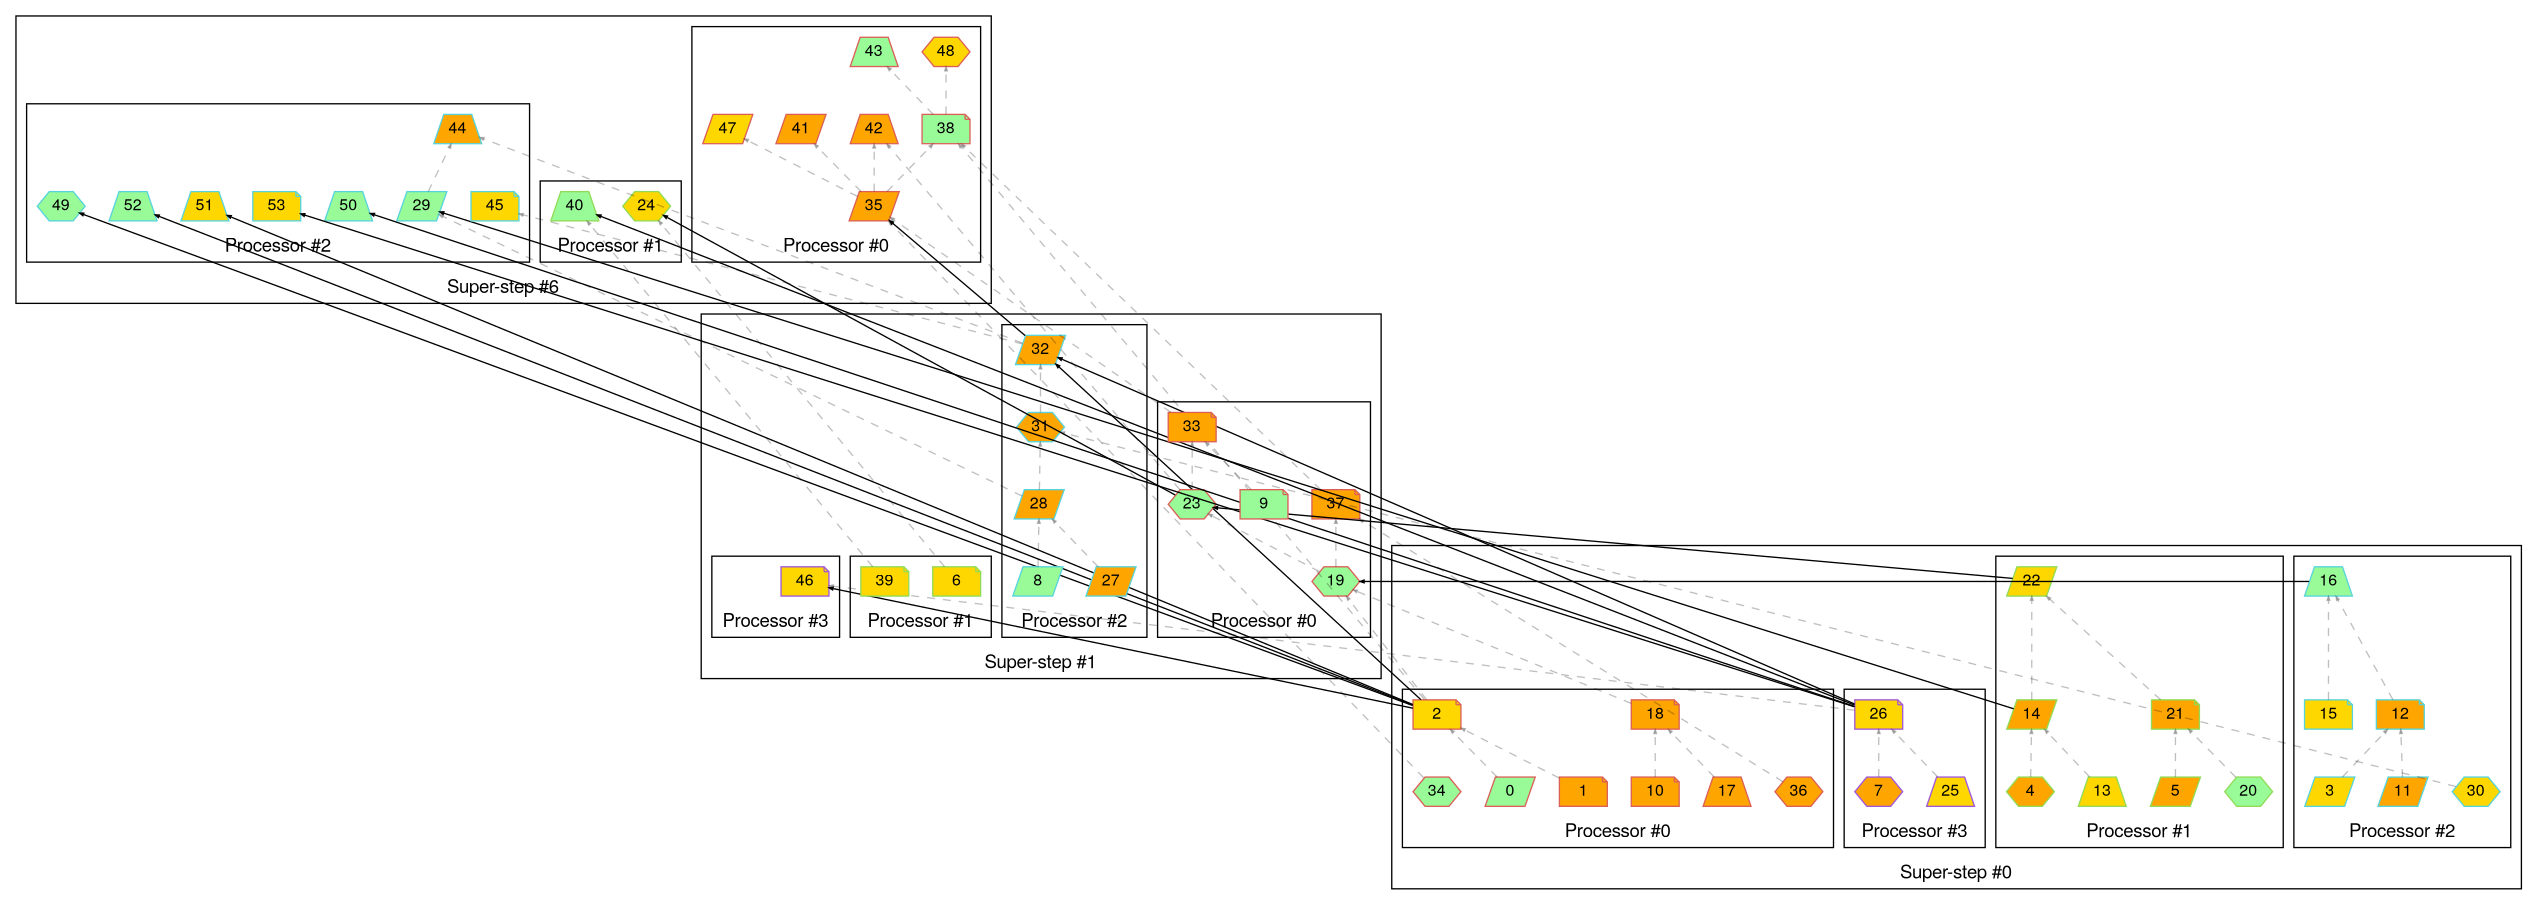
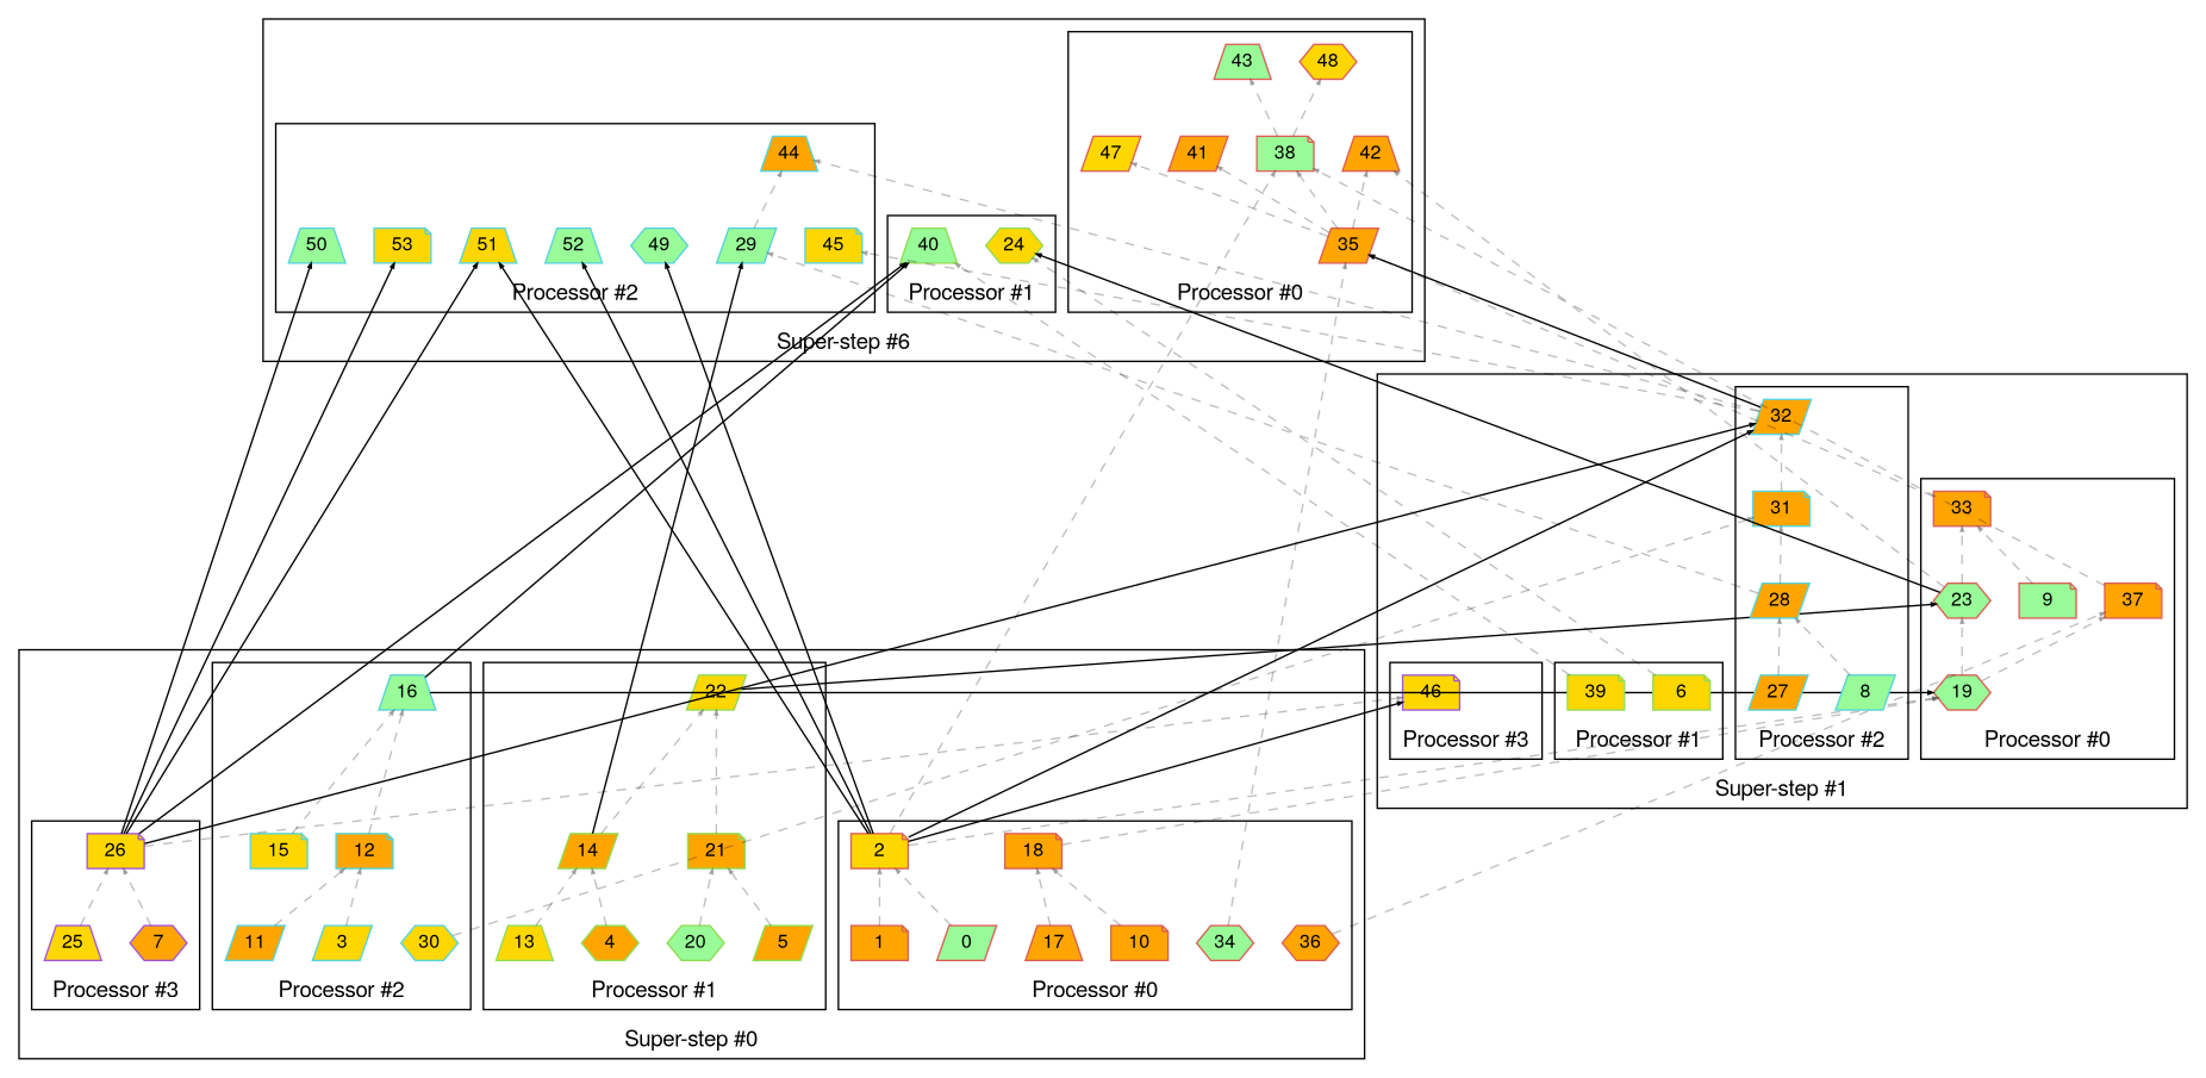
  digraph {
    compound=true
    fontname="Helvetica,Arial,sans-serif"
    rank=same
    rankdir=BT
    splines=false
    node [color="#db5f57" fillcolor=orange fixedsize=true fontname="Helvetica,Arial,sans-serif" fontsize=12 margin=0.05 penwidth=1.0 shape=note style=filled]
    edge [arrowsize=.3 color="#00000040" fontname="Helvetica,Arial,sans-serif" style=dashed]
    0 [fillcolor=palegreen height=0.3 shape=parallelogram width=0.5]
    1 [height=0.3 width=0.5]
    2 [fillcolor=gold height=0.3 width=0.5]
    10 [height=0.3 width=0.5]
    17 [height=0.3 shape=trapezium width=0.5]
    18 [height=0.3 width=0.5]
    34 [fillcolor=palegreen height=0.3 shape=hexagon width=0.5]
    36 [height=0.3 shape=hexagon width=0.5]
    4 [color="#91db57" height=0.3 shape=hexagon width=0.5]
    5 [color="#91db57" height=0.3 shape=parallelogram width=0.5]
    13 [color="#91db57" fillcolor=gold height=0.3 shape=trapezium width=0.5]
    14 [color="#91db57" height=0.3 shape=parallelogram width=0.5]
    20 [color="#91db57" fillcolor=palegreen height=0.3 shape=hexagon width=0.5]
    21 [color="#91db57" height=0.3 width=0.5]
    22 [color="#91db57" fillcolor=gold height=0.3 shape=parallelogram width=0.5]
    3 [color="#57d3db" fillcolor=gold height=0.3 shape=parallelogram width=0.5]
    11 [color="#57d3db" height=0.3 shape=parallelogram width=0.5]
    12 [color="#57d3db" height=0.3 width=0.5]
    15 [color="#57d3db" fillcolor=gold height=0.3 width=0.5]
    16 [color="#57d3db" fillcolor=palegreen height=0.3 shape=trapezium width=0.5]
    30 [color="#57d3db" fillcolor=gold height=0.3 shape=hexagon width=0.5]
    7 [color="#a157db" height=0.3 shape=hexagon width=0.5]
    25 [color="#a157db" fillcolor=gold height=0.3 shape=trapezium width=0.5]
    26 [color="#a157db" fillcolor=gold height=0.3 width=0.5]
    9 [fillcolor=palegreen height=0.3 width=0.5]
    19 [fillcolor=palegreen height=0.3 shape=hexagon width=0.5]
    23 [fillcolor=palegreen height=0.3 shape=hexagon width=0.5]
    33 [height=0.3 width=0.5]
    37 [height=0.3 width=0.5]
    6 [color="#91db57" fillcolor=gold height=0.3 width=0.5]
    39 [color="#91db57" fillcolor=gold height=0.3 width=0.5]
    8 [color="#57d3db" fillcolor=palegreen height=0.3 shape=parallelogram width=0.5]
    27 [color="#57d3db" height=0.3 shape=parallelogram width=0.5]
    28 [color="#57d3db" height=0.3 shape=parallelogram width=0.5]
-   31 [color="#57d3db" height=0.3 shape=hexagon width=0.5]
+   31 [color="#57d3db" height=0.3 width=0.5]
    32 [color="#57d3db" height=0.3 shape=parallelogram width=0.5]
    46 [color="#a157db" fillcolor=gold height=0.3 width=0.5]
    35 [height=0.3 shape=parallelogram width=0.5]
    38 [fillcolor=palegreen height=0.3 width=0.5]
    41 [height=0.3 shape=parallelogram width=0.5]
    42 [height=0.3 shape=trapezium width=0.5]
    43 [fillcolor=palegreen height=0.3 shape=trapezium width=0.5]
    47 [fillcolor=gold height=0.3 shape=parallelogram width=0.5]
    48 [fillcolor=gold height=0.3 shape=hexagon width=0.5]
    24 [color="#91db57" fillcolor=gold height=0.3 shape=hexagon width=0.5]
    40 [color="#91db57" fillcolor=palegreen height=0.3 shape=trapezium width=0.5]
    29 [color="#57d3db" fillcolor=palegreen height=0.3 shape=parallelogram width=0.5]
    44 [color="#57d3db" height=0.3 shape=trapezium width=0.5]
    45 [color="#57d3db" fillcolor=gold height=0.3 width=0.5]
    49 [color="#57d3db" fillcolor=palegreen height=0.3 shape=hexagon width=0.5]
    50 [color="#57d3db" fillcolor=palegreen height=0.3 shape=trapezium width=0.5]
    51 [color="#57d3db" fillcolor=gold height=0.3 shape=trapezium width=0.5]
    52 [color="#57d3db" fillcolor=palegreen height=0.3 shape=trapezium width=0.5]
    53 [color="#57d3db" fillcolor=gold height=0.3 width=0.5]
    subgraph cluster_1 {
      label="Super-step #0"
      subgraph cluster_2 {
        label="Processor #0"
        rankdir=LR
        0
        1
        2
        10
        17
        18
        34
        36
      }
      subgraph cluster_3 {
        label="Processor #1"
        rankdir=LR
        4
        5
        13
        14
        20
        21
        22
      }
      subgraph cluster_4 {
        label="Processor #2"
        rankdir=LR
        3
        11
        12
        15
        16
        30
      }
      subgraph cluster_5 {
        label="Processor #3"
        rankdir=LR
        7
        25
        26
      }
    }
    subgraph cluster_6 {
      label="Super-step #1"
      subgraph cluster_7 {
        label="Processor #0"
        rankdir=LR
        9
        19
        23
        33
        37
      }
      subgraph cluster_8 {
        label="Processor #1"
        rankdir=LR
        6
        39
      }
      subgraph cluster_9 {
        label="Processor #2"
        rankdir=LR
        8
        27
        28
        31
        32
      }
      subgraph cluster_10 {
        label="Processor #3"
        rankdir=LR
        46
      }
    }
    subgraph cluster_11 {
      label="Super-step #6"
      subgraph cluster_12 {
        label="Processor #0"
        rankdir=LR
        35
        38
        41
        42
        43
        47
        48
      }
      subgraph cluster_13 {
        label="Processor #1"
        rankdir=LR
        24
        40
      }
      subgraph cluster_14 {
        label="Processor #2"
        rankdir=LR
        29
        44
        45
        49
        50
        51
        52
        53
      }
    }
    0 -> 2
    1 -> 2
    2 -> 19
    2 -> 32 [color=black penwidth=1 style=solid]
    2 -> 46 [color=black penwidth=1 style=solid]
    2 -> 38
    2 -> 49 [color=black penwidth=1 style=solid]
    2 -> 51 [color=black penwidth=1 style=solid]
    2 -> 52 [color=black penwidth=1 style=solid]
    10 -> 18
    17 -> 18
    18 -> 19
    34 -> 35
    36 -> 37
    4 -> 14
    5 -> 21
    13 -> 14
    14 -> 22
    14 -> 29 [color=black penwidth=1 style=solid]
    20 -> 21
    21 -> 22
    22 -> 23 [color=black penwidth=1 style=solid]
    3 -> 12
    11 -> 12
    12 -> 16
    15 -> 16
    16 -> 19 [color=black penwidth=1 style=solid]
+   16 -> 40 [color=black penwidth=1 style=solid]
    30 -> 31
    7 -> 26
    25 -> 26
    26 -> 32 [color=black penwidth=1 style=solid]
    26 -> 46
    26 -> 40 [color=black penwidth=1 style=solid]
    26 -> 50 [color=black penwidth=1 style=solid]
+   26 -> 51 [color=black penwidth=1 style=solid]
    26 -> 53 [color=black penwidth=1 style=solid]
    9 -> 33
    19 -> 23
    19 -> 37
    23 -> 33
    23 -> 42
    23 -> 24 [color=black penwidth=1 style=solid]
    33 -> 35
    37 -> 38
    6 -> 24
    39 -> 40
    8 -> 28
    27 -> 28
    28 -> 31
    28 -> 29
    31 -> 32
    32 -> 35 [color=black penwidth=1 style=solid]
    32 -> 44
    32 -> 45
    35 -> 38
    35 -> 41
    35 -> 42
    35 -> 47
    38 -> 43
    38 -> 48
    29 -> 44
  }
